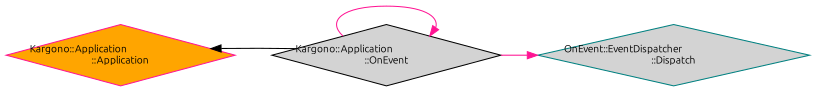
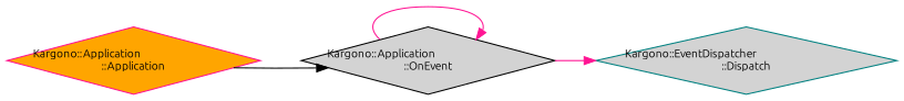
  digraph {
    fontname=Ubuntu
    rankdir=RL
    node [fillcolor=lightgrey fontname=Ubuntu fontsize=10 shape=diamond style=filled]
    edge [color=deeppink dir=back fontname=Ubuntu fontsize=10 labelfontname=Helvetica labelfontsize=10 style=solid]
-   n1 [color=teal height=0.2 label="OnEvent::EventDispatcher\l::Dispatch" width=0.4]
+   n1 [color=teal height=0.2 label="Kargono::EventDispatcher\l::Dispatch" width=0.4]
    n2 [color=black height=0.2 label="Kargono::Application\l::OnEvent" width=0.4]
    n3 [color=deeppink fillcolor=orange height=0.2 label="Kargono::Application\l::Application" width=0.4]
    n1 -> n2
    n2 -> n2
-   n3 -> n2 [color=black]
+   n2 -> n3 [color=black]
  }
